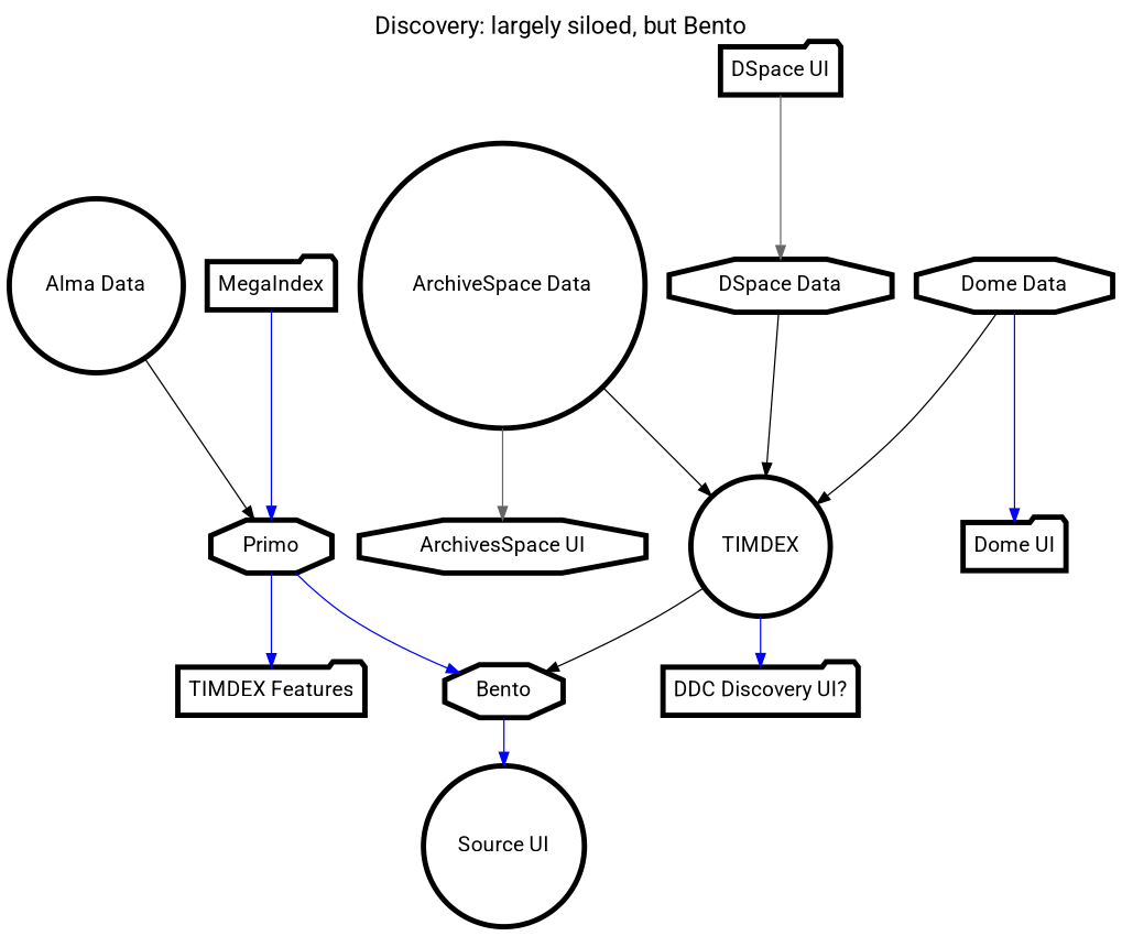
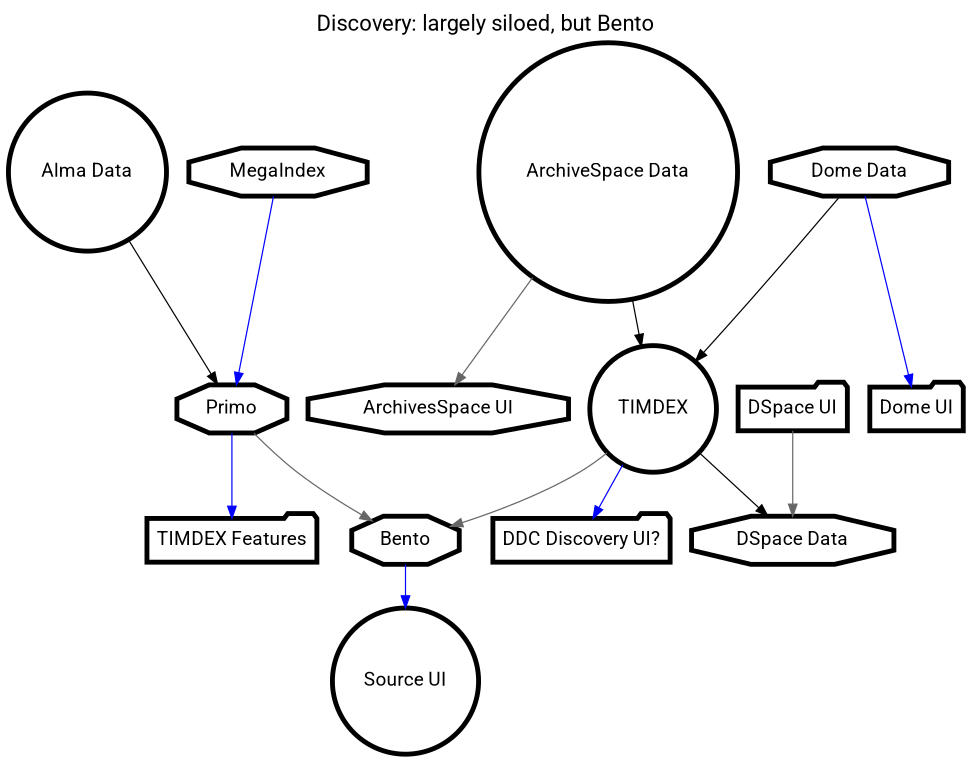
  digraph {
    fontname=Roboto
    fontsize=18
    label="Discovery: largely siloed, but Bento"
    labelloc=t
    node [fillcolor=white fontname=Roboto fontsize=16 penwidth=4 shape=octagon style=filled]
    edge [color=blue fontname=Roboto]
    "Alma Data" [shape=circle]
    Primo
    Bento
    n4 [label="TIMDEX Features" shape=folder]
    "Source UI" [shape=circle]
    "ArchiveSpace Data" [shape=circle]
    "ArchivesSpace UI"
    TIMDEX [shape=circle]
    "DDC Discovery UI?" [shape=folder]
    "DSpace Data"
    "DSpace UI" [shape=folder]
    "Dome Data"
    "Dome UI" [shape=folder]
-   MegaIndex [shape=folder]
+   MegaIndex
    "Alma Data" -> Primo [color=black]
-   Primo -> Bento
+   Primo -> Bento [color=gray40]
    Primo -> n4
    Bento -> "Source UI"
    "ArchiveSpace Data" -> "ArchivesSpace UI" [color=gray40]
    "ArchiveSpace Data" -> TIMDEX [color=black]
-   TIMDEX -> Bento [color=black]
+   TIMDEX -> Bento [color=gray40]
    TIMDEX -> "DDC Discovery UI?"
-   "DSpace Data" -> TIMDEX [color=black]
+   TIMDEX -> "DSpace Data" [color=black]
    "DSpace UI" -> "DSpace Data" [color=gray40]
    "Dome Data" -> TIMDEX [color=black]
    "Dome Data" -> "Dome UI"
    MegaIndex -> Primo
  }
